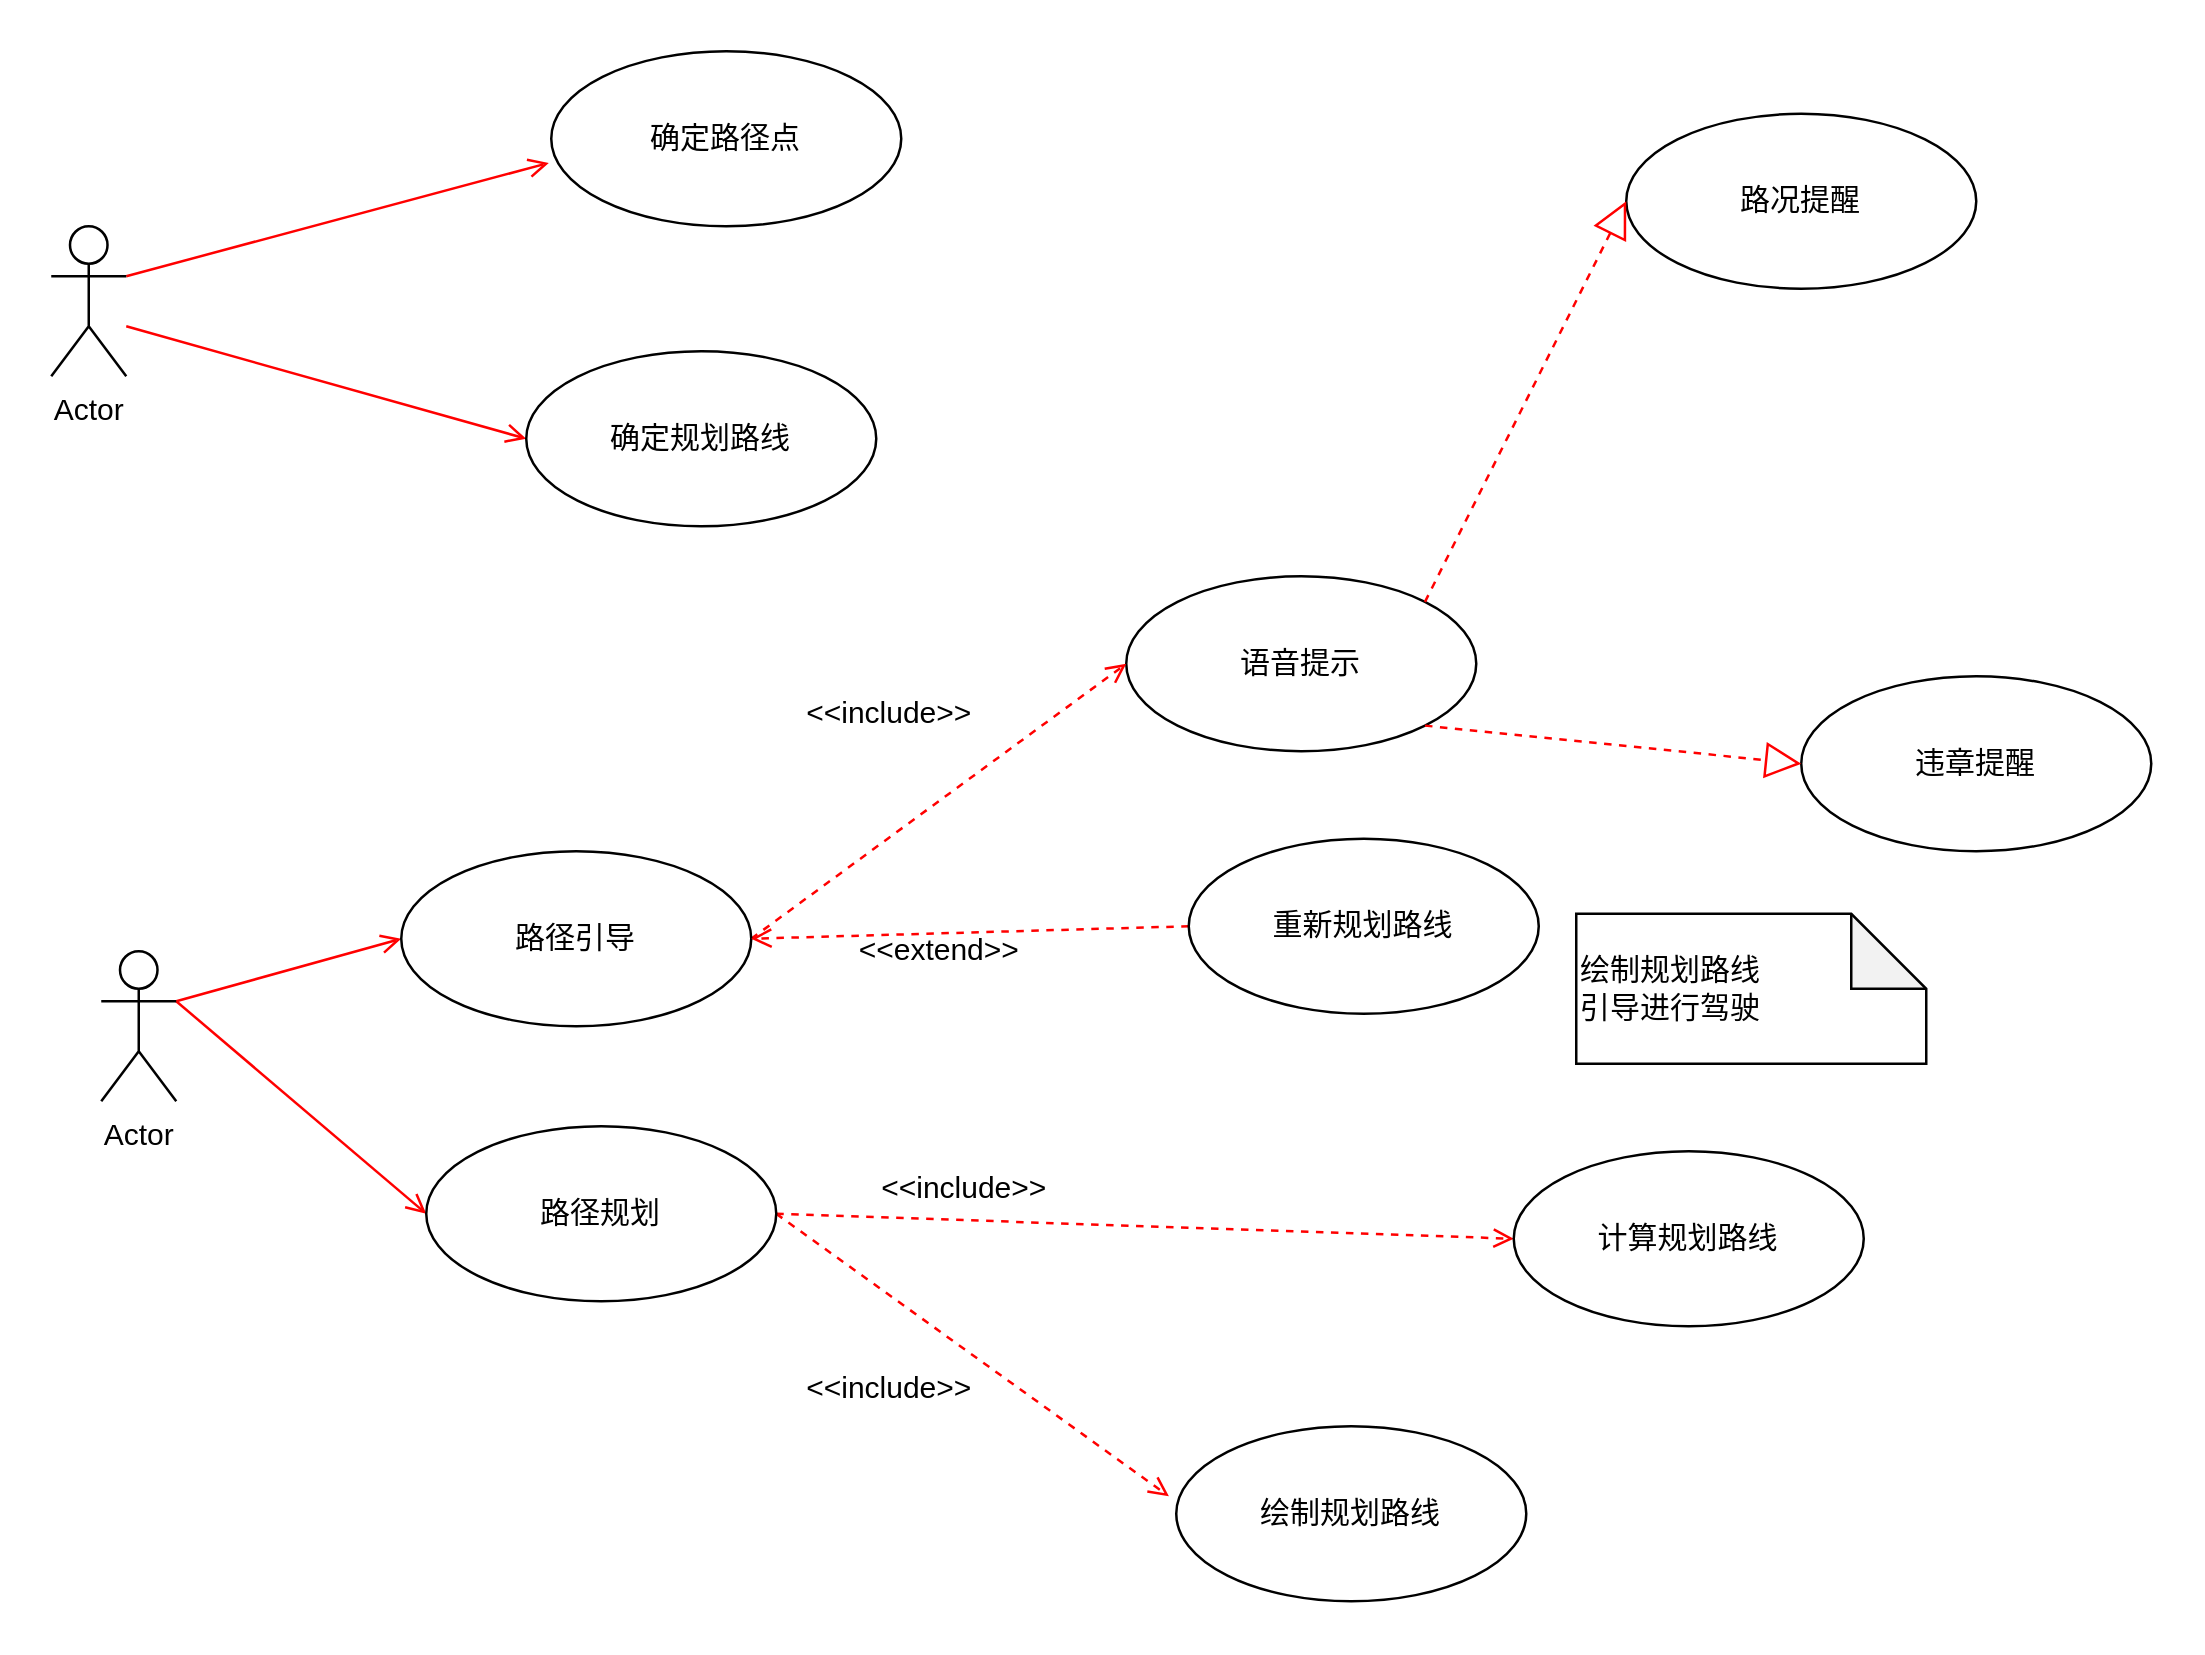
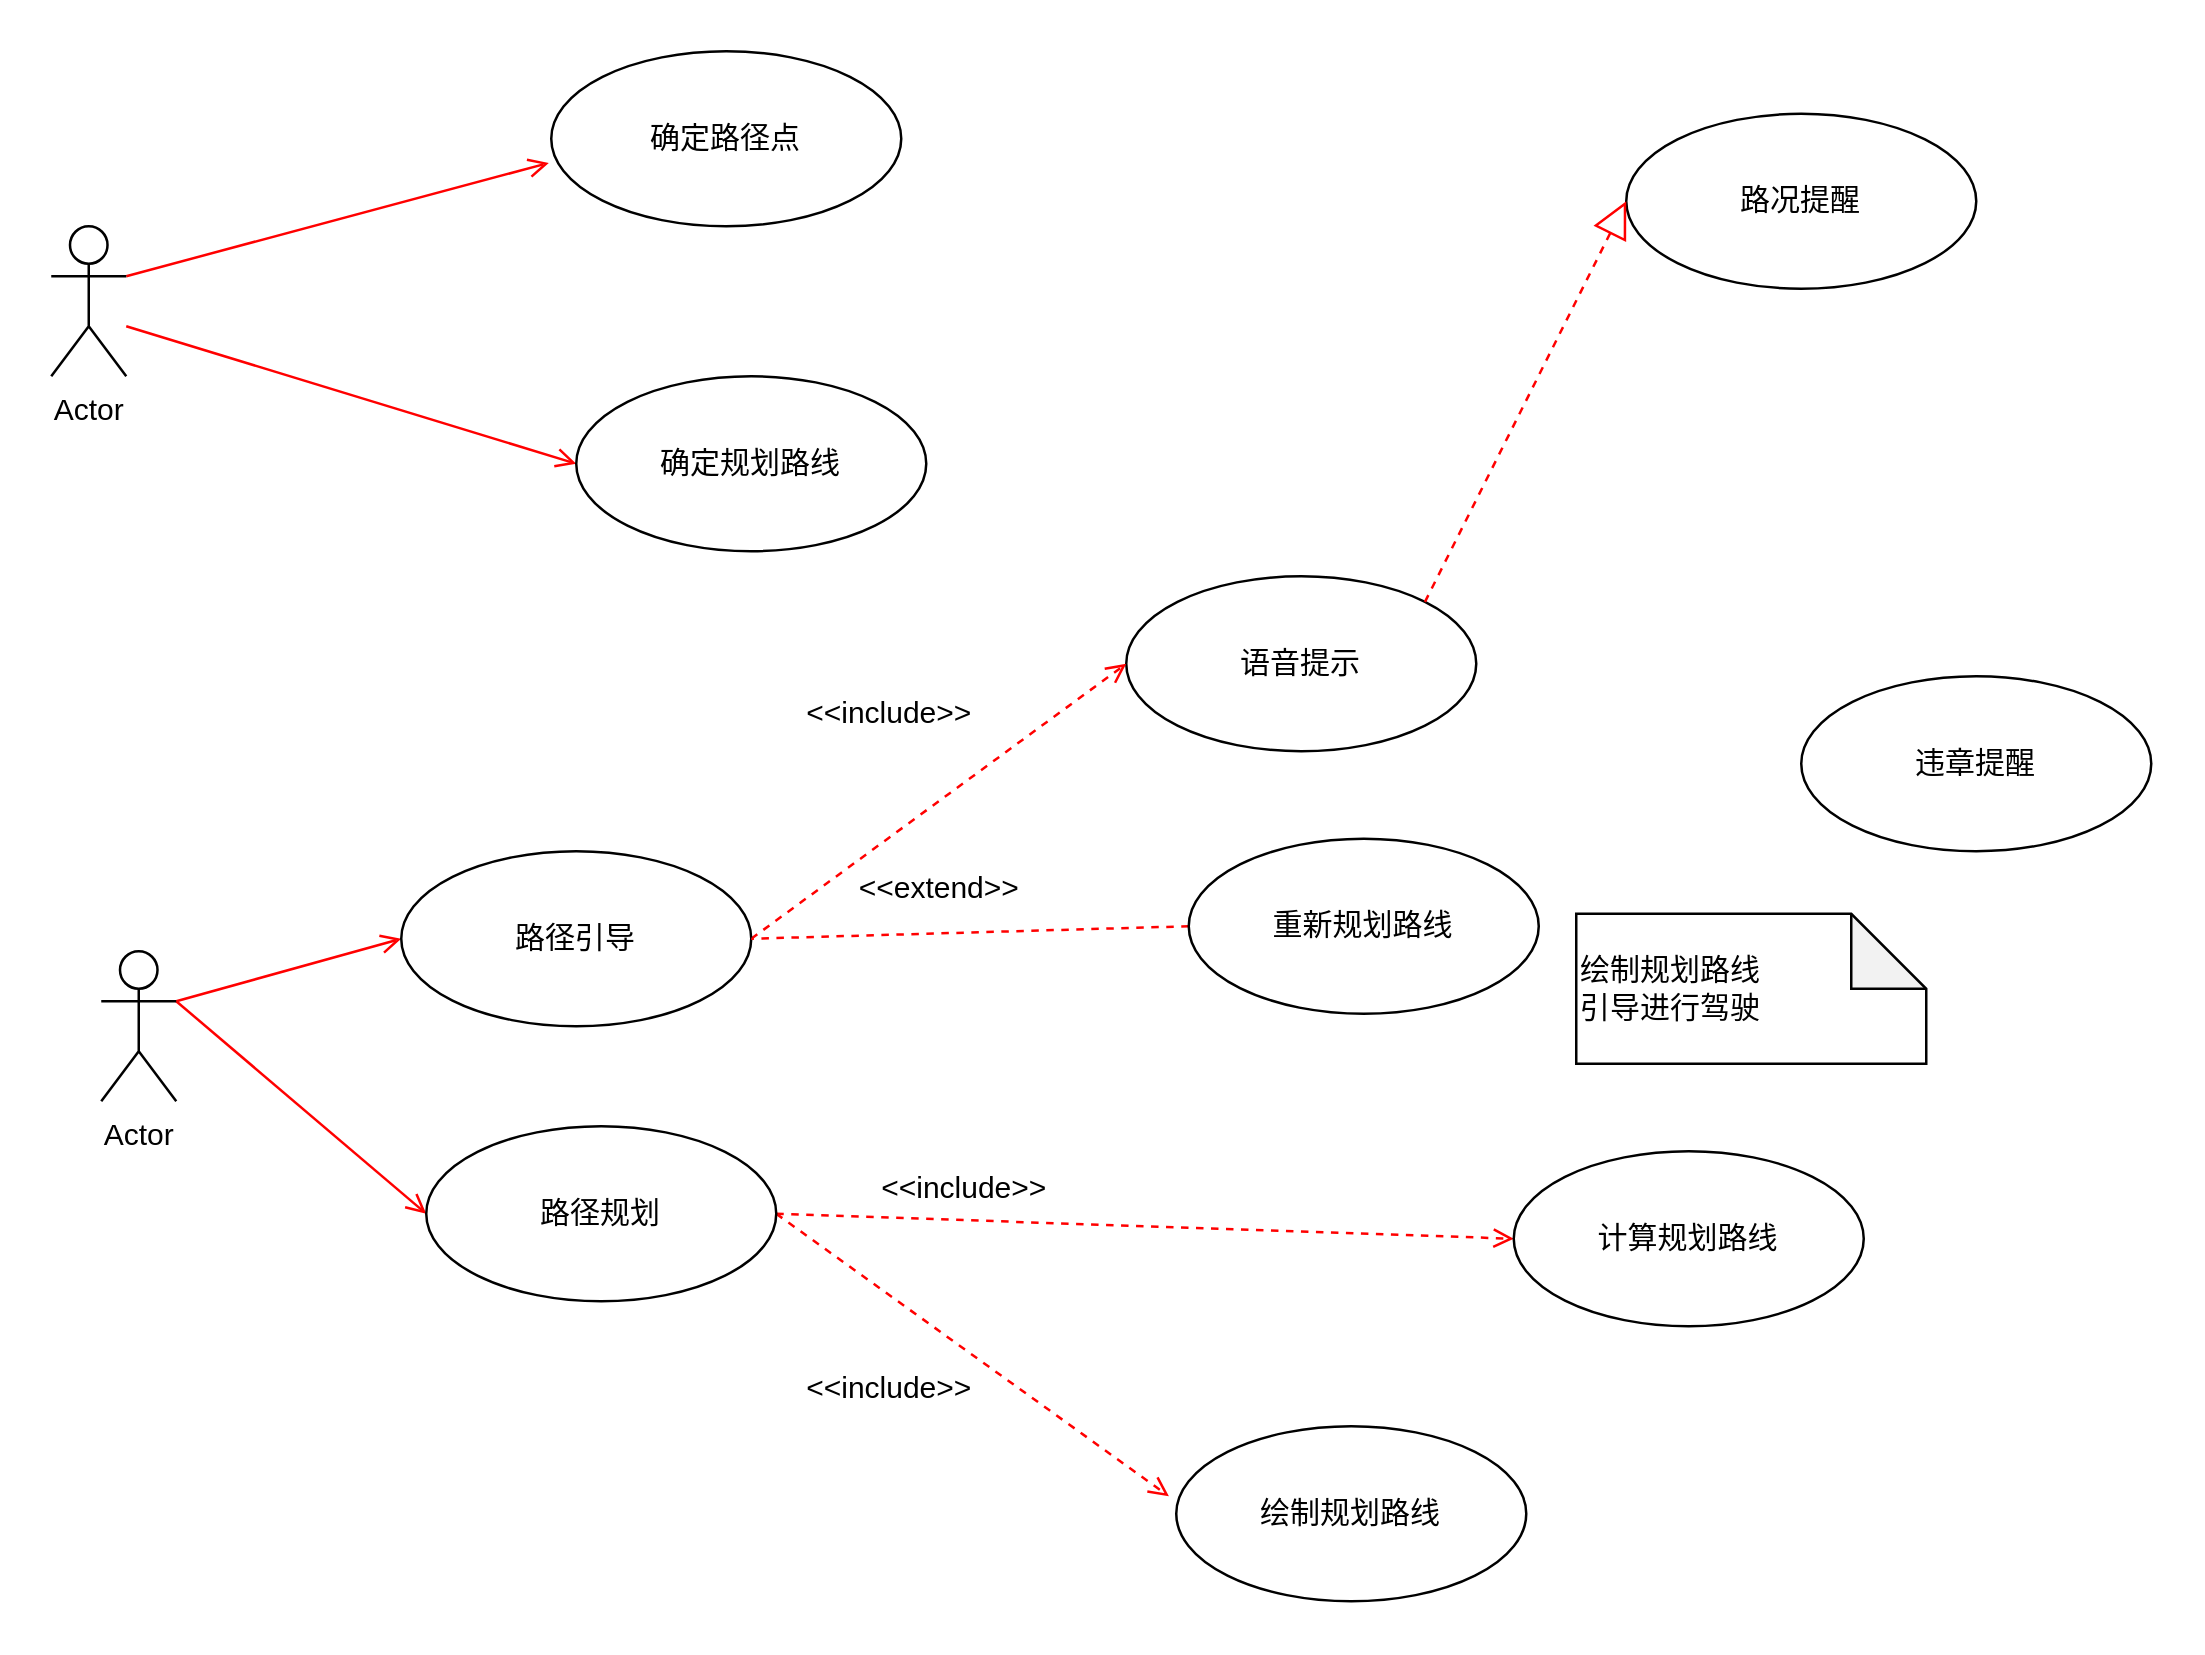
  <mxCell id="0" />
  <mxCell id="1" parent="0" />
  <mxCell id="2" style="rounded=0;orthogonalLoop=1;jettySize=auto;html=1;exitX=1;exitY=0.333;exitDx=0;exitDy=0;exitPerimeter=0;entryX=-0.007;entryY=0.638;entryDx=0;entryDy=0;entryPerimeter=0;strokeColor=#FF0000;endArrow=open;endFill=0;" edge="1" parent="1" source="4" target="5"><mxGeometry relative="1" as="geometry" /></mxCell>
  <mxCell id="3" style="edgeStyle=none;rounded=0;orthogonalLoop=1;jettySize=auto;html=1;entryX=0;entryY=0.5;entryDx=0;entryDy=0;strokeColor=#FF0000;endArrow=open;endFill=0;" edge="1" parent="1" target="6"><mxGeometry relative="1" as="geometry"><mxPoint x="50" y="130" as="sourcePoint" /></mxGeometry></mxCell>
  <mxCell id="4" value="Actor" style="shape=umlActor;verticalLabelPosition=bottom;verticalAlign=top;html=1;" vertex="1" parent="1"><mxGeometry x="20" y="90" width="30" height="60" as="geometry" /></mxCell>
  <mxCell id="5" value="确定路径点" style="ellipse;whiteSpace=wrap;html=1;" vertex="1" parent="1"><mxGeometry x="220" y="20" width="140" height="70" as="geometry" /></mxCell>
- <mxCell id="6" value="确定规划路线" style="ellipse;whiteSpace=wrap;html=1;" vertex="1" parent="1"><mxGeometry x="210" y="140" width="140" height="70" as="geometry" /></mxCell>
+ <mxCell id="6" value="确定规划路线" style="ellipse;whiteSpace=wrap;html=1;" vertex="1" parent="1"><mxGeometry x="230" y="150" width="140" height="70" as="geometry" /></mxCell>
  <mxCell id="7" style="edgeStyle=none;rounded=0;orthogonalLoop=1;jettySize=auto;html=1;entryX=0;entryY=0.5;entryDx=0;entryDy=0;strokeColor=#FF0000;endArrow=open;endFill=0;" edge="1" parent="1" target="15"><mxGeometry relative="1" as="geometry"><mxPoint x="70" y="400" as="sourcePoint" /></mxGeometry></mxCell>
  <mxCell id="8" style="edgeStyle=none;rounded=0;orthogonalLoop=1;jettySize=auto;html=1;exitX=1;exitY=0.333;exitDx=0;exitDy=0;exitPerimeter=0;entryX=0;entryY=0.5;entryDx=0;entryDy=0;strokeColor=#FF0000;endArrow=open;endFill=0;" edge="1" parent="1" source="9" target="13"><mxGeometry relative="1" as="geometry" /></mxCell>
  <mxCell id="9" value="Actor" style="shape=umlActor;verticalLabelPosition=bottom;verticalAlign=top;html=1;" vertex="1" parent="1"><mxGeometry x="40" y="380" width="30" height="60" as="geometry" /></mxCell>
  <mxCell id="10" value="语音提示" style="ellipse;whiteSpace=wrap;html=1;" vertex="1" parent="1"><mxGeometry x="450" y="230" width="140" height="70" as="geometry" /></mxCell>
  <mxCell id="11" style="edgeStyle=none;rounded=0;orthogonalLoop=1;jettySize=auto;html=1;exitX=1;exitY=0.5;exitDx=0;exitDy=0;entryX=0;entryY=0.5;entryDx=0;entryDy=0;dashed=1;strokeColor=#FF0000;endArrow=open;endFill=0;" edge="1" parent="1" source="13" target="21"><mxGeometry relative="1" as="geometry" /></mxCell>
  <mxCell id="12" style="edgeStyle=none;rounded=0;orthogonalLoop=1;jettySize=auto;html=1;exitX=1;exitY=0.5;exitDx=0;exitDy=0;entryX=-0.021;entryY=0.4;entryDx=0;entryDy=0;entryPerimeter=0;dashed=1;strokeColor=#FF0000;endArrow=open;endFill=0;" edge="1" parent="1" source="13" target="20"><mxGeometry relative="1" as="geometry" /></mxCell>
  <mxCell id="13" value="路径规划" style="ellipse;whiteSpace=wrap;html=1;" vertex="1" parent="1"><mxGeometry x="170" y="450" width="140" height="70" as="geometry" /></mxCell>
  <mxCell id="14" style="edgeStyle=none;rounded=0;orthogonalLoop=1;jettySize=auto;html=1;exitX=1;exitY=0.5;exitDx=0;exitDy=0;entryX=0;entryY=0.5;entryDx=0;entryDy=0;dashed=1;strokeColor=#FF0000;endArrow=open;endFill=0;" edge="1" parent="1" source="15" target="10"><mxGeometry relative="1" as="geometry" /></mxCell>
  <mxCell id="15" value="路径引导" style="ellipse;whiteSpace=wrap;html=1;" vertex="1" parent="1"><mxGeometry x="160" y="340" width="140" height="70" as="geometry" /></mxCell>
- <mxCell id="16" style="edgeStyle=none;rounded=0;orthogonalLoop=1;jettySize=auto;html=1;exitX=0;exitY=0.5;exitDx=0;exitDy=0;entryX=1;entryY=0.5;entryDx=0;entryDy=0;dashed=1;strokeColor=#FF0000;endArrow=open;endFill=0;" edge="1" parent="1" source="17" target="15"><mxGeometry relative="1" as="geometry" /></mxCell>
+ <mxCell id="16" style="edgeStyle=none;rounded=0;orthogonalLoop=1;jettySize=auto;html=1;exitX=0;exitY=0.5;exitDx=0;exitDy=0;entryX=1;entryY=0.5;entryDx=0;entryDy=0;dashed=1;strokeColor=#FF0000;endArrow=none;endFill=0;" edge="1" parent="1" source="17" target="15"><mxGeometry relative="1" as="geometry" /></mxCell>
  <mxCell id="17" value="重新规划路线" style="ellipse;whiteSpace=wrap;html=1;" vertex="1" parent="1"><mxGeometry x="475" y="335" width="140" height="70" as="geometry" /></mxCell>
  <mxCell id="18" value="路况提醒" style="ellipse;whiteSpace=wrap;html=1;" vertex="1" parent="1"><mxGeometry x="650" y="45" width="140" height="70" as="geometry" /></mxCell>
  <mxCell id="19" value="违章提醒" style="ellipse;whiteSpace=wrap;html=1;" vertex="1" parent="1"><mxGeometry x="720" y="270" width="140" height="70" as="geometry" /></mxCell>
  <mxCell id="20" value="绘制规划路线" style="ellipse;whiteSpace=wrap;html=1;" vertex="1" parent="1"><mxGeometry x="470" y="570" width="140" height="70" as="geometry" /></mxCell>
  <mxCell id="21" value="计算规划路线" style="ellipse;whiteSpace=wrap;html=1;" vertex="1" parent="1"><mxGeometry x="605" y="460" width="140" height="70" as="geometry" /></mxCell>
  <mxCell id="22" value="" style="endArrow=block;dashed=1;endFill=0;endSize=12;html=1;rounded=0;strokeColor=#FF0000;entryX=0;entryY=0.5;entryDx=0;entryDy=0;exitX=1;exitY=0;exitDx=0;exitDy=0;" edge="1" parent="1" source="10" target="18"><mxGeometry width="160" relative="1" as="geometry"><mxPoint x="520" y="180" as="sourcePoint" /><mxPoint x="680" y="180" as="targetPoint" /></mxGeometry></mxCell>
- <mxCell id="23" value="" style="endArrow=block;dashed=1;endFill=0;endSize=12;html=1;rounded=0;strokeColor=#FF0000;entryX=0;entryY=0.5;entryDx=0;entryDy=0;exitX=1;exitY=1;exitDx=0;exitDy=0;" edge="1" parent="1" source="10" target="19"><mxGeometry width="160" relative="1" as="geometry"><mxPoint x="540" y="280" as="sourcePoint" /><mxPoint x="700" y="280" as="targetPoint" /></mxGeometry></mxCell>
- <mxCell id="24" value="&amp;lt;&amp;lt;extend&amp;gt;&amp;gt;" style="text;html=1;align=center;verticalAlign=middle;resizable=0;points=[];autosize=1;strokeColor=none;fillColor=none;" vertex="1" parent="1"><mxGeometry x="330" y="365" width="90" height="30" as="geometry" /></mxCell>
+ <mxCell id="24" value="&amp;lt;&amp;lt;extend&amp;gt;&amp;gt;" style="text;html=1;align=center;verticalAlign=middle;resizable=0;points=[];autosize=1;strokeColor=none;fillColor=none;" vertex="1" parent="1"><mxGeometry x="330" y="340" width="90" height="30" as="geometry" /></mxCell>
  <mxCell id="25" value="&amp;lt;&amp;lt;include&amp;gt;&amp;gt;" style="text;html=1;align=center;verticalAlign=middle;resizable=0;points=[];autosize=1;strokeColor=none;fillColor=none;" vertex="1" parent="1"><mxGeometry x="310" y="270" width="90" height="30" as="geometry" /></mxCell>
  <mxCell id="26" value="&amp;lt;&amp;lt;include&amp;gt;&amp;gt;" style="text;html=1;align=center;verticalAlign=middle;resizable=0;points=[];autosize=1;strokeColor=none;fillColor=none;" vertex="1" parent="1"><mxGeometry x="340" y="460" width="90" height="30" as="geometry" /></mxCell>
  <mxCell id="27" value="&amp;lt;&amp;lt;include&amp;gt;&amp;gt;" style="text;html=1;align=center;verticalAlign=middle;resizable=0;points=[];autosize=1;strokeColor=none;fillColor=none;" vertex="1" parent="1"><mxGeometry x="310" y="540" width="90" height="30" as="geometry" /></mxCell>
  <mxCell id="28" value="绘制规划路线&lt;br&gt;引导进行驾驶" style="shape=note;whiteSpace=wrap;html=1;backgroundOutline=1;darkOpacity=0.05;align=left;" vertex="1" parent="1"><mxGeometry x="630" y="365" width="140" height="60" as="geometry" /></mxCell>
